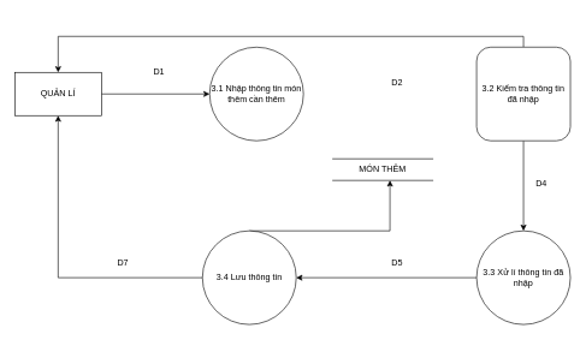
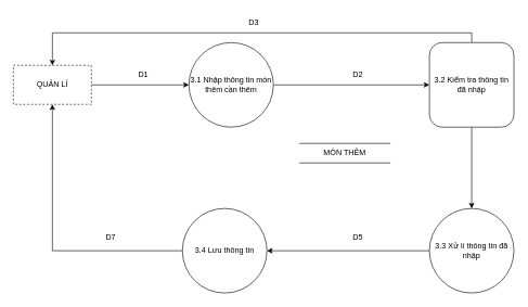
  <mxCell id="0" />
  <mxCell id="1" parent="0" />
  <mxCell id="2" style="edgeStyle=orthogonalEdgeStyle;rounded=0;orthogonalLoop=1;jettySize=auto;html=1;entryX=0;entryY=0.5;entryDx=0;entryDy=0;" edge="1" parent="1" source="3" target="5"><mxGeometry relative="1" as="geometry" /></mxCell>
- <mxCell id="3" value="QUẢN LÍ" style="rounded=0;whiteSpace=wrap;html=1;" vertex="1" parent="1"><mxGeometry x="20" y="100" width="120" height="60" as="geometry" /></mxCell>
+ <mxCell id="3" value="QUẢN LÍ" style="rounded=0;whiteSpace=wrap;html=1;dashed=1;" vertex="1" parent="1"><mxGeometry x="20" y="100" width="120" height="60" as="geometry" /></mxCell>
+ <mxCell id="4" style="edgeStyle=orthogonalEdgeStyle;rounded=0;orthogonalLoop=1;jettySize=auto;html=1;entryX=0;entryY=0.5;entryDx=0;entryDy=0;" edge="1" parent="1" source="5" target="15"><mxGeometry relative="1" as="geometry" /></mxCell>
  <mxCell id="5" value="3.1 Nhập thông tin món thêm cần thêm" style="ellipse;whiteSpace=wrap;html=1;aspect=fixed;" vertex="1" parent="1"><mxGeometry x="290" y="65" width="130" height="130" as="geometry" /></mxCell>
  <mxCell id="6" value="" style="endArrow=none;html=1;rounded=0;" edge="1" parent="1"><mxGeometry width="50" height="50" relative="1" as="geometry"><mxPoint x="460" y="220" as="sourcePoint" /><mxPoint x="600" y="220" as="targetPoint" /></mxGeometry></mxCell>
  <mxCell id="7" value="" style="endArrow=none;html=1;rounded=0;" edge="1" parent="1"><mxGeometry width="50" height="50" relative="1" as="geometry"><mxPoint x="460" y="250" as="sourcePoint" /><mxPoint x="600" y="250" as="targetPoint" /></mxGeometry></mxCell>
  <mxCell id="8" style="edgeStyle=orthogonalEdgeStyle;rounded=0;orthogonalLoop=1;jettySize=auto;html=1;" edge="1" parent="1" source="10" target="3"><mxGeometry relative="1" as="geometry" /></mxCell>
- <mxCell id="9" style="edgeStyle=orthogonalEdgeStyle;rounded=0;orthogonalLoop=1;jettySize=auto;html=1;entryX=0.571;entryY=1;entryDx=0;entryDy=0;entryPerimeter=0;" edge="1" parent="1" source="10" target="16"><mxGeometry relative="1" as="geometry"><Array as="points"><mxPoint x="540" y="320" /></Array></mxGeometry></mxCell>
  <mxCell id="10" value="3.4 Lưu thông tin" style="ellipse;whiteSpace=wrap;html=1;aspect=fixed;" vertex="1" parent="1"><mxGeometry x="280" y="320" width="130" height="130" as="geometry" /></mxCell>
  <mxCell id="11" style="edgeStyle=orthogonalEdgeStyle;rounded=0;orthogonalLoop=1;jettySize=auto;html=1;" edge="1" parent="1" source="12" target="10"><mxGeometry relative="1" as="geometry" /></mxCell>
  <mxCell id="12" value="3.3 Xử lí thông tin đã nhập" style="ellipse;whiteSpace=wrap;html=1;aspect=fixed;" vertex="1" parent="1"><mxGeometry x="660" y="320" width="130" height="130" as="geometry" /></mxCell>
  <mxCell id="13" style="edgeStyle=orthogonalEdgeStyle;rounded=0;orthogonalLoop=1;jettySize=auto;html=1;" edge="1" parent="1" source="15" target="12"><mxGeometry relative="1" as="geometry" /></mxCell>
  <mxCell id="14" style="edgeStyle=orthogonalEdgeStyle;rounded=0;orthogonalLoop=1;jettySize=auto;html=1;entryX=0.5;entryY=0;entryDx=0;entryDy=0;" edge="1" parent="1" source="15" target="3"><mxGeometry relative="1" as="geometry"><Array as="points"><mxPoint x="725" y="50" /><mxPoint x="80" y="50" /></Array></mxGeometry></mxCell>
  <mxCell id="15" value="3.2 Kiểm tra thông tin đã nhập" style="whiteSpace=wrap;html=1;aspect=fixed;rounded=1;" vertex="1" parent="1"><mxGeometry x="660" y="65" width="130" height="130" as="geometry" /></mxCell>
  <mxCell id="16" value="MÓN THÊM" style="text;html=1;strokeColor=none;fillColor=none;align=center;verticalAlign=middle;whiteSpace=wrap;rounded=0;" vertex="1" parent="1"><mxGeometry x="460" y="220" width="140" height="30" as="geometry" /></mxCell>
- <mxCell id="17" value="D1" style="text;html=1;strokeColor=none;fillColor=none;align=center;verticalAlign=middle;whiteSpace=wrap;rounded=0;" vertex="1" parent="1"><mxGeometry x="190" y="85" width="60" height="30" as="geometry" /></mxCell>
+ <mxCell id="17" value="D1" style="text;html=1;strokeColor=none;fillColor=none;align=center;verticalAlign=middle;whiteSpace=wrap;rounded=0;" vertex="1" parent="1"><mxGeometry x="190" y="100" width="60" height="30" as="geometry" /></mxCell>
  <mxCell id="18" value="D2" style="text;html=1;strokeColor=none;fillColor=none;align=center;verticalAlign=middle;whiteSpace=wrap;rounded=0;" vertex="1" parent="1"><mxGeometry x="520" y="100" width="60" height="30" as="geometry" /></mxCell>
- <mxCell id="20" value="D4" style="text;html=1;strokeColor=none;fillColor=none;align=center;verticalAlign=middle;whiteSpace=wrap;rounded=0;" vertex="1" parent="1"><mxGeometry x="720" y="240" width="60" height="30" as="geometry" /></mxCell>
+ <mxCell id="19" value="D3" style="text;html=1;strokeColor=none;fillColor=none;align=center;verticalAlign=middle;whiteSpace=wrap;rounded=0;" vertex="1" parent="1"><mxGeometry x="360" y="20" width="60" height="30" as="geometry" /></mxCell>
  <mxCell id="21" value="D5" style="text;html=1;strokeColor=none;fillColor=none;align=center;verticalAlign=middle;whiteSpace=wrap;rounded=0;" vertex="1" parent="1"><mxGeometry x="520" y="350" width="60" height="30" as="geometry" /></mxCell>
  <mxCell id="22" value="D7" style="text;html=1;strokeColor=none;fillColor=none;align=center;verticalAlign=middle;whiteSpace=wrap;rounded=0;" vertex="1" parent="1"><mxGeometry x="140" y="350" width="60" height="30" as="geometry" /></mxCell>
